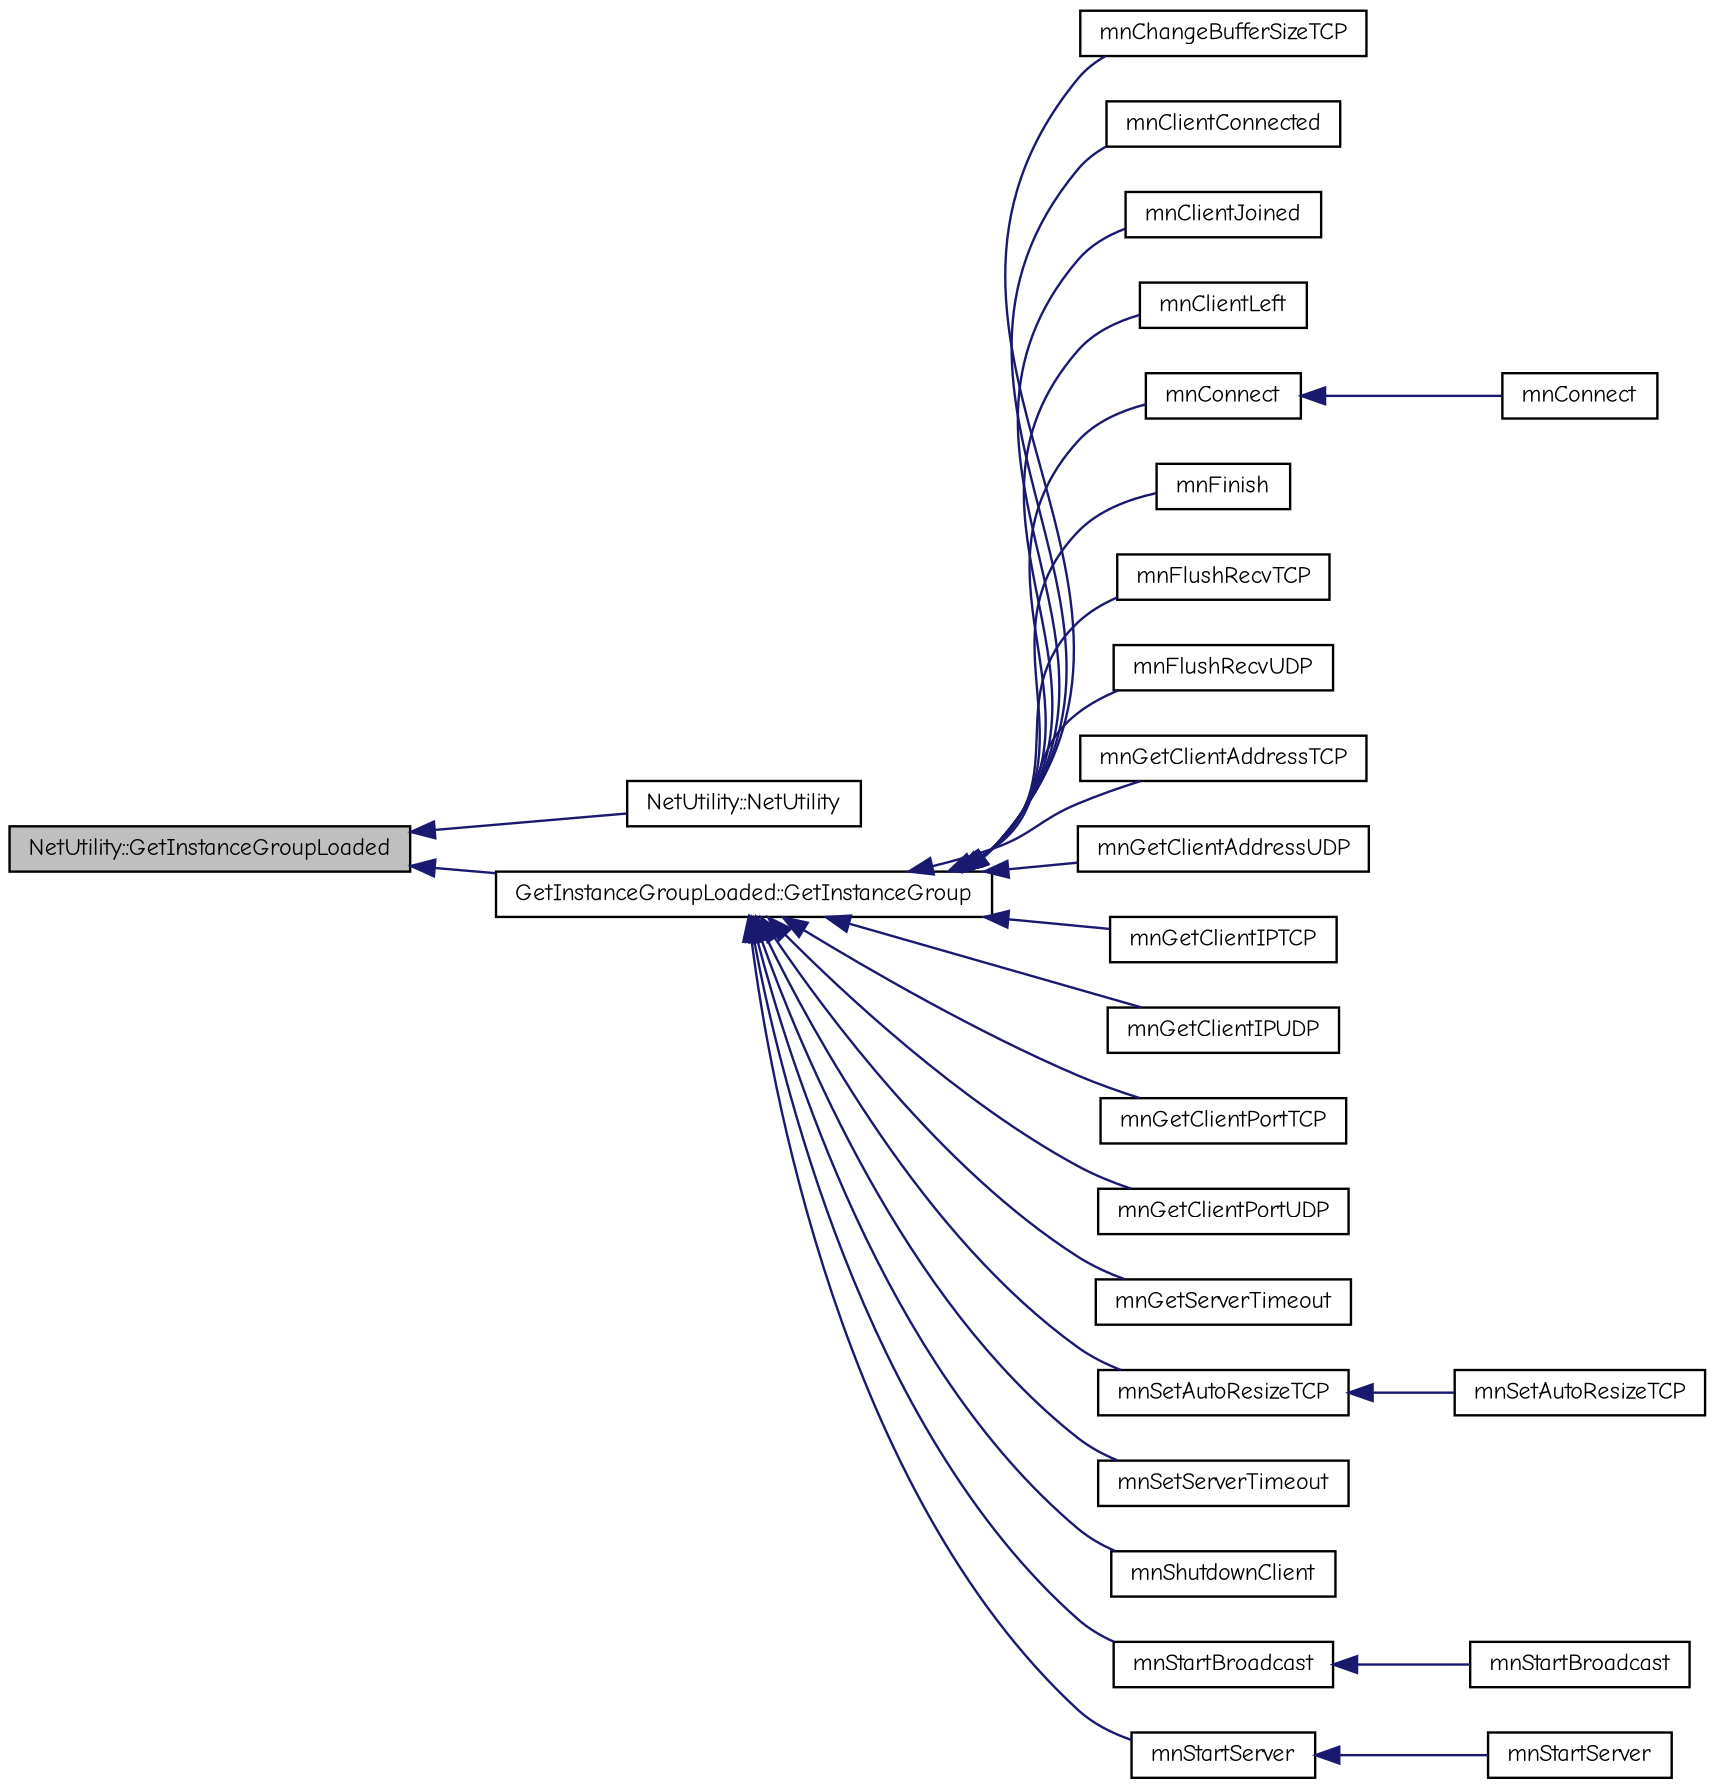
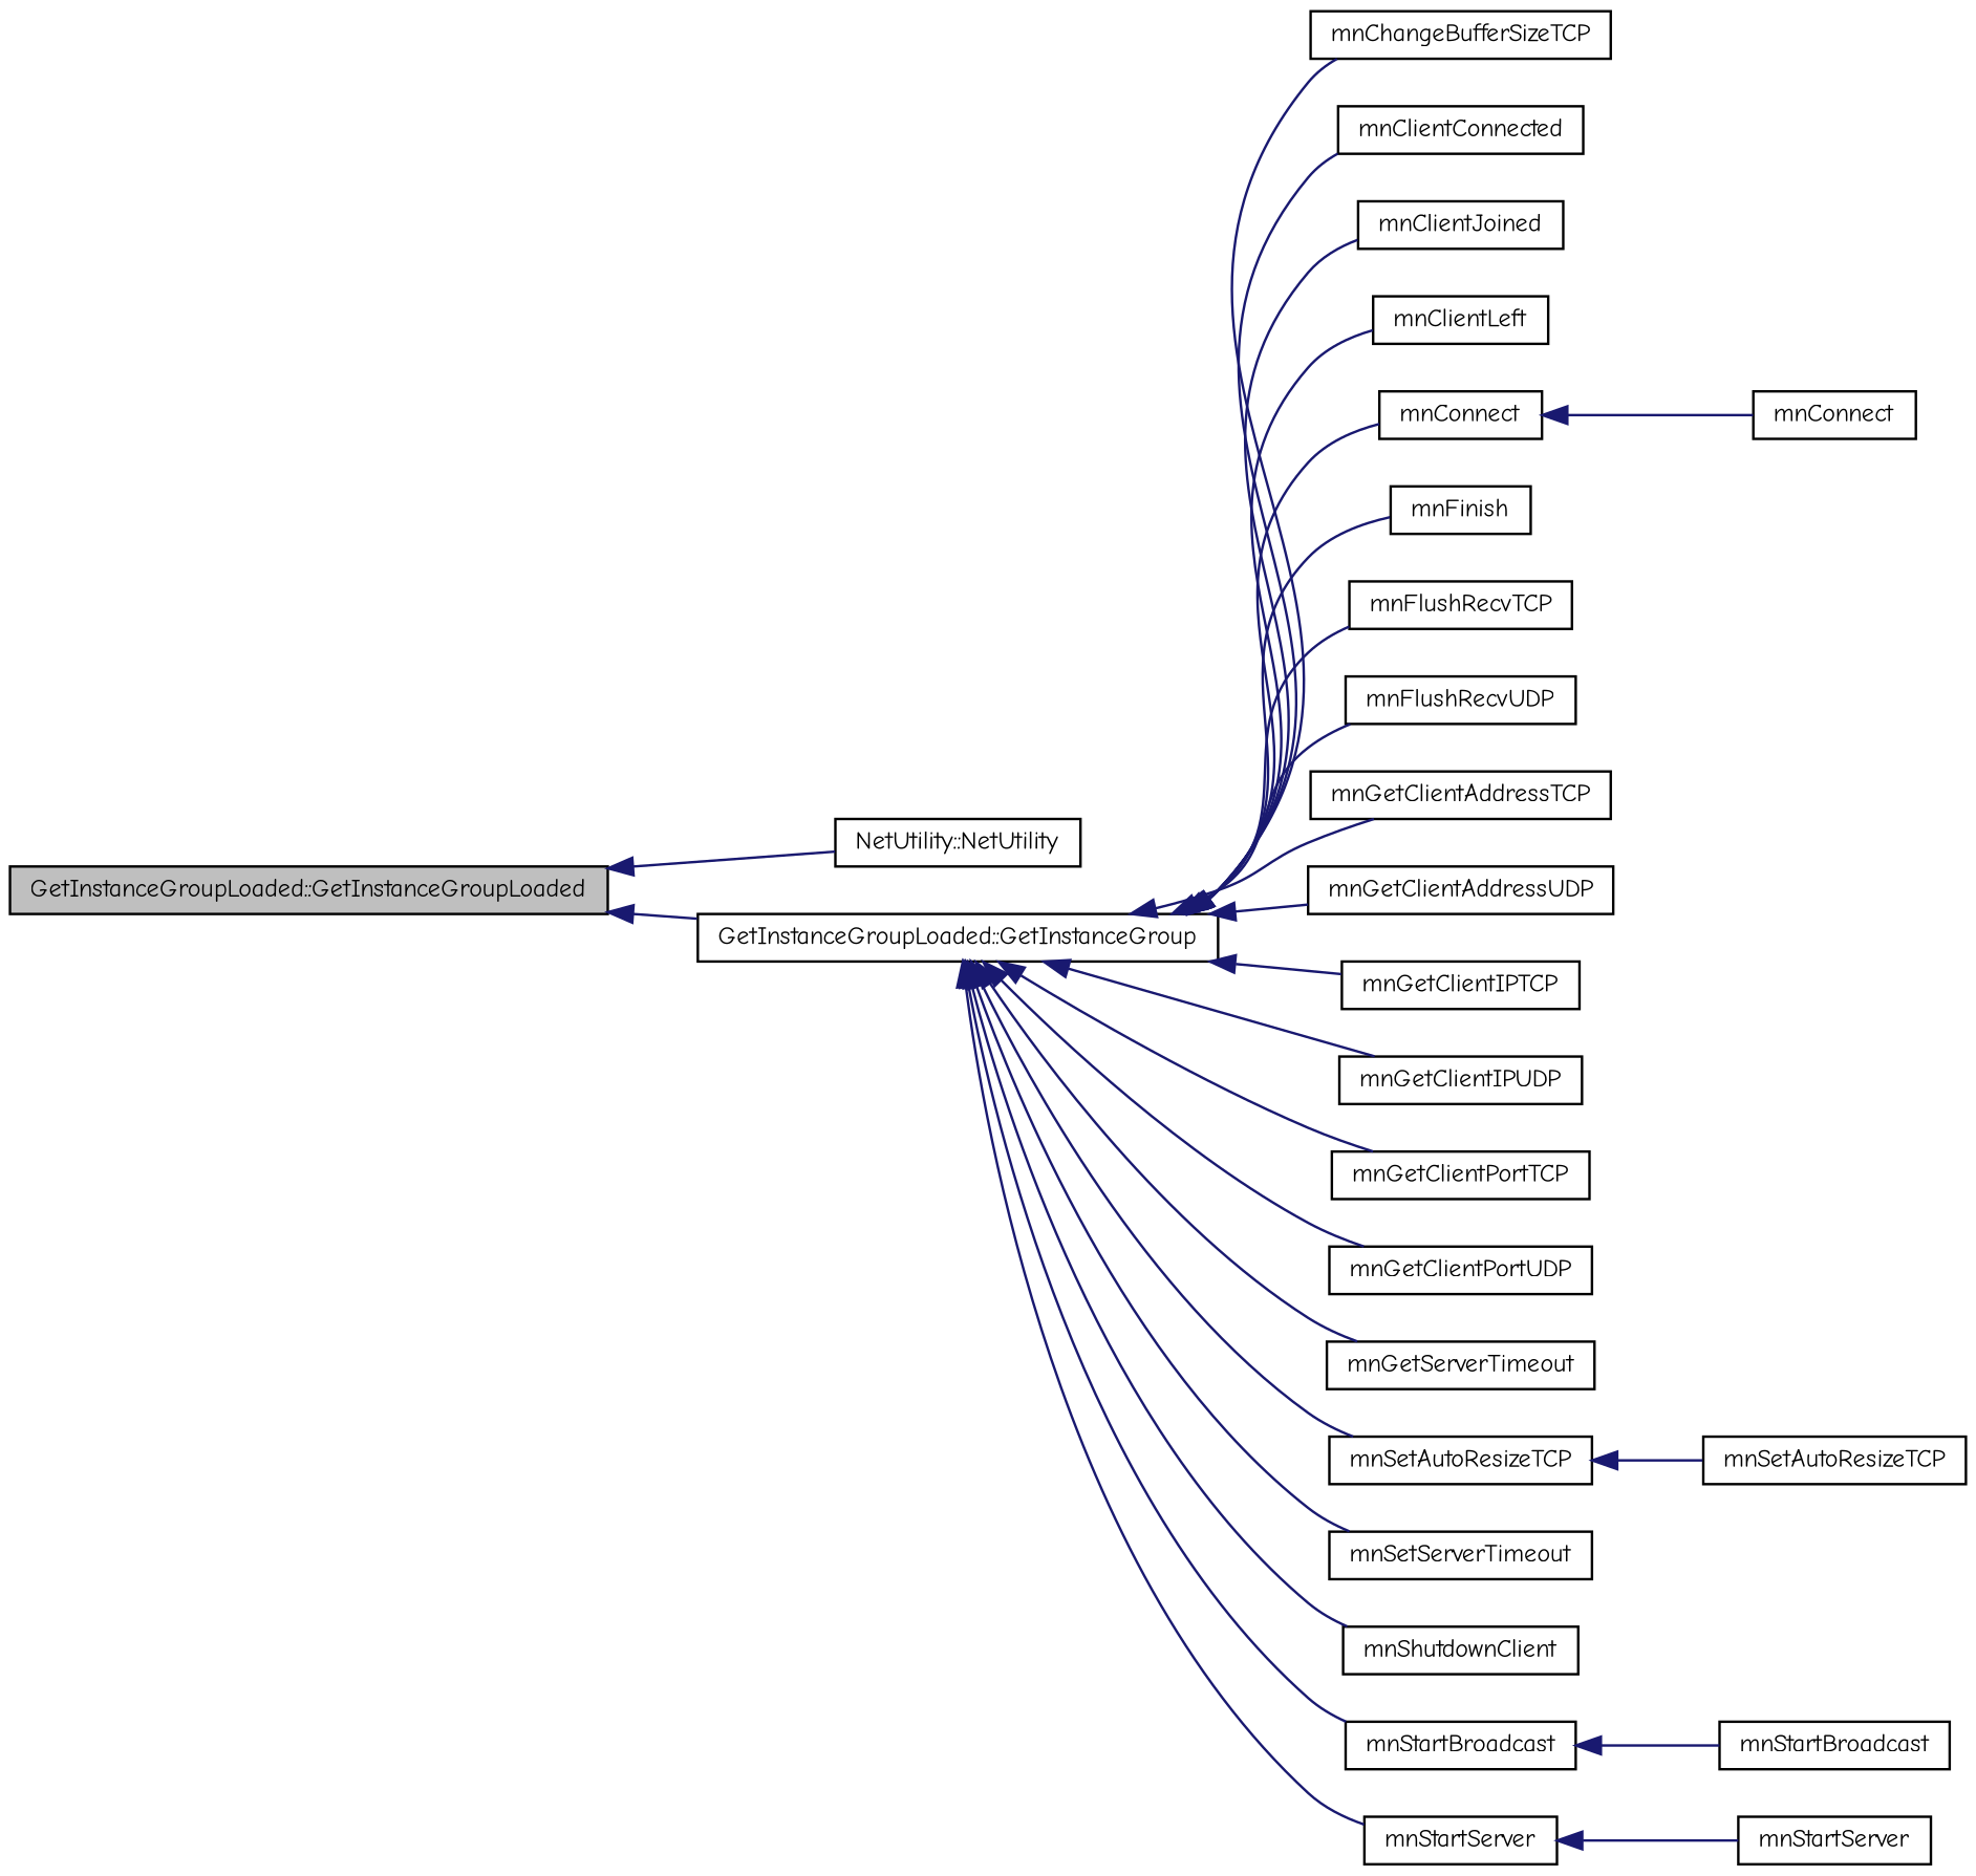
  digraph {
    fontname="Comic Neue"
    rankdir=LR
    node [color=black fillcolor=white fontname="Comic Neue" fontsize=10 shape=record style=filled]
    edge [color=midnightblue dir=back fontname="Comic Neue" fontsize=10 labelfontname=FreeSans labelfontsize=10 style=solid]
-   n1 [fillcolor=grey75 fontcolor=black height=0.2 label="NetUtility::GetInstanceGroupLoaded" width=0.4]
+   n1 [fillcolor=grey75 fontcolor=black height=0.2 label="GetInstanceGroupLoaded::GetInstanceGroupLoaded" width=0.4]
    n2 [height=0.2 label="NetUtility::NetUtility" width=0.4]
    n3 [height=0.2 label="GetInstanceGroupLoaded::GetInstanceGroup" width=0.4]
    n4 [height=0.2 label=mnChangeBufferSizeTCP width=0.4]
    n5 [height=0.2 label=mnClientConnected width=0.4]
    n6 [height=0.2 label=mnClientJoined width=0.4]
    n7 [height=0.2 label=mnClientLeft width=0.4]
    n8 [height=0.2 label=mnConnect width=0.4]
    n9 [height=0.2 label=mnFinish width=0.4]
    n10 [height=0.2 label=mnFlushRecvTCP width=0.4]
    n11 [height=0.2 label=mnFlushRecvUDP width=0.4]
    n12 [height=0.2 label=mnGetClientAddressTCP width=0.4]
    n13 [height=0.2 label=mnGetClientAddressUDP width=0.4]
    n14 [height=0.2 label=mnGetClientIPTCP width=0.4]
    n15 [height=0.2 label=mnGetClientIPUDP width=0.4]
    n16 [height=0.2 label=mnGetClientPortTCP width=0.4]
    n17 [height=0.2 label=mnGetClientPortUDP width=0.4]
    n18 [height=0.2 label=mnGetServerTimeout width=0.4]
    n19 [height=0.2 label=mnSetAutoResizeTCP width=0.4]
    n20 [height=0.2 label=mnSetServerTimeout width=0.4]
    n21 [height=0.2 label=mnShutdownClient width=0.4]
    n22 [height=0.2 label=mnStartBroadcast width=0.4]
    n23 [height=0.2 label=mnStartServer width=0.4]
    n24 [height=0.2 label=mnConnect width=0.4]
    n25 [height=0.2 label=mnSetAutoResizeTCP width=0.4]
    n26 [height=0.2 label=mnStartBroadcast width=0.4]
    n27 [height=0.2 label=mnStartServer width=0.4]
    n1 -> n2
    n1 -> n3
    n3 -> n4
    n3 -> n5
    n3 -> n6
    n3 -> n7
    n3 -> n8
    n3 -> n9
    n3 -> n10
    n3 -> n11
    n3 -> n12
    n3 -> n13
    n3 -> n14
    n3 -> n15
    n3 -> n16
    n3 -> n17
    n3 -> n18
    n3 -> n19
    n3 -> n20
    n3 -> n21
    n3 -> n22
    n3 -> n23
    n8 -> n24
    n19 -> n25
    n22 -> n26
    n23 -> n27
  }
